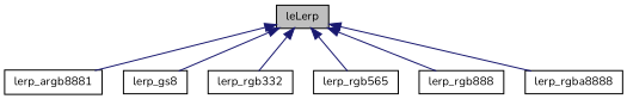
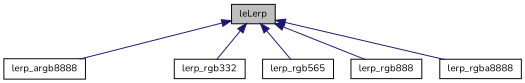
  digraph {
    fontname=Nunito
    rankdir=TB
    node [color=black fillcolor=white fontname=Nunito fontsize=10 shape=record style=filled]
    edge [color=midnightblue dir=back fontname=Nunito fontsize=10 labelfontname=Helvetica labelfontsize=10 style=solid]
    n1 [fillcolor=grey75 fontcolor=black height=0.2 label=leLerp width=0.4]
-   n2 [height=0.2 label=lerp_argb8881 width=0.4]
-   n3 [height=0.2 label=lerp_gs8 width=0.4]
+   n2 [height=0.2 label=lerp_argb8888 width=0.4]
    n4 [height=0.2 label=lerp_rgb332 width=0.4]
    n5 [height=0.2 label=lerp_rgb565 width=0.4]
    n6 [height=0.2 label=lerp_rgb888 width=0.4]
    n7 [height=0.2 label=lerp_rgba8888 width=0.4]
    n1 -> n2
-   n1 -> n3
    n1 -> n4
    n1 -> n5
    n1 -> n6
    n1 -> n7
  }
